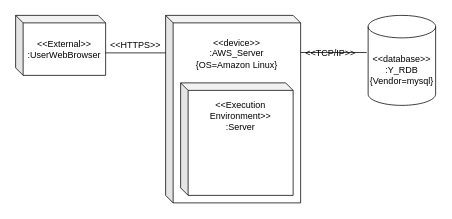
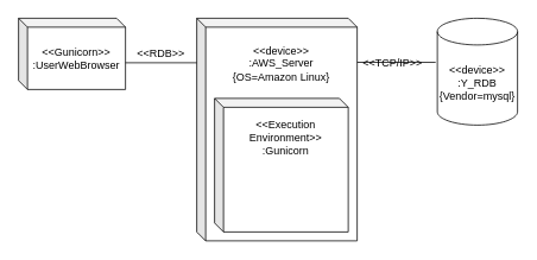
  <mxCell id="0" style=";html=1;" />
  <mxCell id="1" style=";html=1;" parent="0" />
- <mxCell id="2" value="&amp;lt;&amp;lt;External&amp;gt;&amp;gt;&lt;br&gt;:UserWebBrowser" style="shape=cube;whiteSpace=wrap;html=1;boundedLbl=1;backgroundOutline=1;darkOpacity=0.05;darkOpacity2=0.1;size=10;" vertex="1" parent="1"><mxGeometry x="20" y="20" width="120" height="80" as="geometry" /></mxCell>
+ <mxCell id="2" value="&amp;lt;&amp;lt;Gunicorn&amp;gt;&amp;gt;&lt;br&gt;:UserWebBrowser" style="shape=cube;whiteSpace=wrap;html=1;boundedLbl=1;backgroundOutline=1;darkOpacity=0.05;darkOpacity2=0.1;size=10;" vertex="1" parent="1"><mxGeometry x="20" y="20" width="120" height="80" as="geometry" /></mxCell>
  <mxCell id="3" value="&amp;lt;&amp;lt;device&amp;gt;&amp;gt;&lt;br&gt;:AWS_Server&lt;br&gt;{OS=Amazon Linux}&lt;br&gt;&lt;br&gt;&lt;br&gt;&lt;br&gt;&lt;br&gt;&lt;br&gt;&lt;br&gt;&lt;br&gt;&lt;br&gt;&lt;br&gt;&lt;br&gt;&lt;br&gt;" style="shape=cube;whiteSpace=wrap;html=1;boundedLbl=1;backgroundOutline=1;darkOpacity=0.05;darkOpacity2=0.1;size=10;" vertex="1" parent="1"><mxGeometry x="220" y="20" width="180" height="250" as="geometry" /></mxCell>
- <mxCell id="4" value="&amp;lt;&amp;lt;Execution Environment&amp;gt;&amp;gt;&lt;br&gt;:Server&lt;br&gt;&lt;br&gt;&lt;br&gt;&lt;br&gt;&lt;br&gt;&lt;br&gt;" style="shape=cube;whiteSpace=wrap;html=1;boundedLbl=1;backgroundOutline=1;darkOpacity=0.05;darkOpacity2=0.1;size=10;" vertex="1" parent="1"><mxGeometry x="240" y="110" width="150" height="150" as="geometry" /></mxCell>
- <mxCell id="5" value="&amp;lt;&amp;lt;database&amp;gt;&amp;gt;&lt;br&gt;:Y_RDB&lt;br&gt;{Vendor=mysql}" style="shape=cylinder3;whiteSpace=wrap;html=1;boundedLbl=1;backgroundOutline=1;size=15;" vertex="1" parent="1"><mxGeometry x="490" y="20" width="90" height="120" as="geometry" /></mxCell>
+ <mxCell id="4" value="&amp;lt;&amp;lt;Execution Environment&amp;gt;&amp;gt;&lt;br&gt;:Gunicorn&lt;br&gt;&lt;br&gt;&lt;br&gt;&lt;br&gt;&lt;br&gt;&lt;br&gt;" style="shape=cube;whiteSpace=wrap;html=1;boundedLbl=1;backgroundOutline=1;darkOpacity=0.05;darkOpacity2=0.1;size=10;" vertex="1" parent="1"><mxGeometry x="240" y="110" width="150" height="150" as="geometry" /></mxCell>
+ <mxCell id="5" value="&amp;lt;&amp;lt;device&amp;gt;&amp;gt;&lt;br&gt;:Y_RDB&lt;br&gt;{Vendor=mysql}" style="shape=cylinder3;whiteSpace=wrap;html=1;boundedLbl=1;backgroundOutline=1;size=15;" vertex="1" parent="1"><mxGeometry x="490" y="20" width="90" height="120" as="geometry" /></mxCell>
  <mxCell id="6" value="" style="endArrow=none;html=1;rounded=0;entryX=0;entryY=0.2;entryDx=0;entryDy=0;entryPerimeter=0;" edge="1" parent="1" target="3"><mxGeometry width="50" height="50" relative="1" as="geometry"><mxPoint x="140" y="70" as="sourcePoint" /><mxPoint x="190" y="20" as="targetPoint" /></mxGeometry></mxCell>
- <mxCell id="7" value="&amp;lt;&amp;lt;HTTPS&amp;gt;&amp;gt;" style="text;html=1;strokeColor=none;fillColor=none;align=center;verticalAlign=middle;whiteSpace=wrap;rounded=0;" vertex="1" parent="1"><mxGeometry x="150" y="45" width="60" height="30" as="geometry" /></mxCell>
+ <mxCell id="7" value="&amp;lt;&amp;lt;RDB&amp;gt;&amp;gt;" style="text;html=1;strokeColor=none;fillColor=none;align=center;verticalAlign=middle;whiteSpace=wrap;rounded=0;" vertex="1" parent="1"><mxGeometry x="150" y="45" width="60" height="30" as="geometry" /></mxCell>
  <mxCell id="8" value="&amp;lt;&amp;lt;TCP/IP&amp;gt;&amp;gt;" style="text;html=1;strokeColor=none;fillColor=none;align=center;verticalAlign=middle;whiteSpace=wrap;rounded=0;" vertex="1" parent="1"><mxGeometry x="410" y="55" width="60" height="30" as="geometry" /></mxCell>
  <mxCell id="9" value="" style="endArrow=none;html=1;rounded=0;entryX=-0.021;entryY=0.413;entryDx=0;entryDy=0;entryPerimeter=0;exitX=1.001;exitY=0.198;exitDx=0;exitDy=0;exitPerimeter=0;" edge="1" parent="1" source="3" target="5"><mxGeometry width="50" height="50" relative="1" as="geometry"><mxPoint x="270" y="190" as="sourcePoint" /><mxPoint x="320" y="140" as="targetPoint" /></mxGeometry></mxCell>
